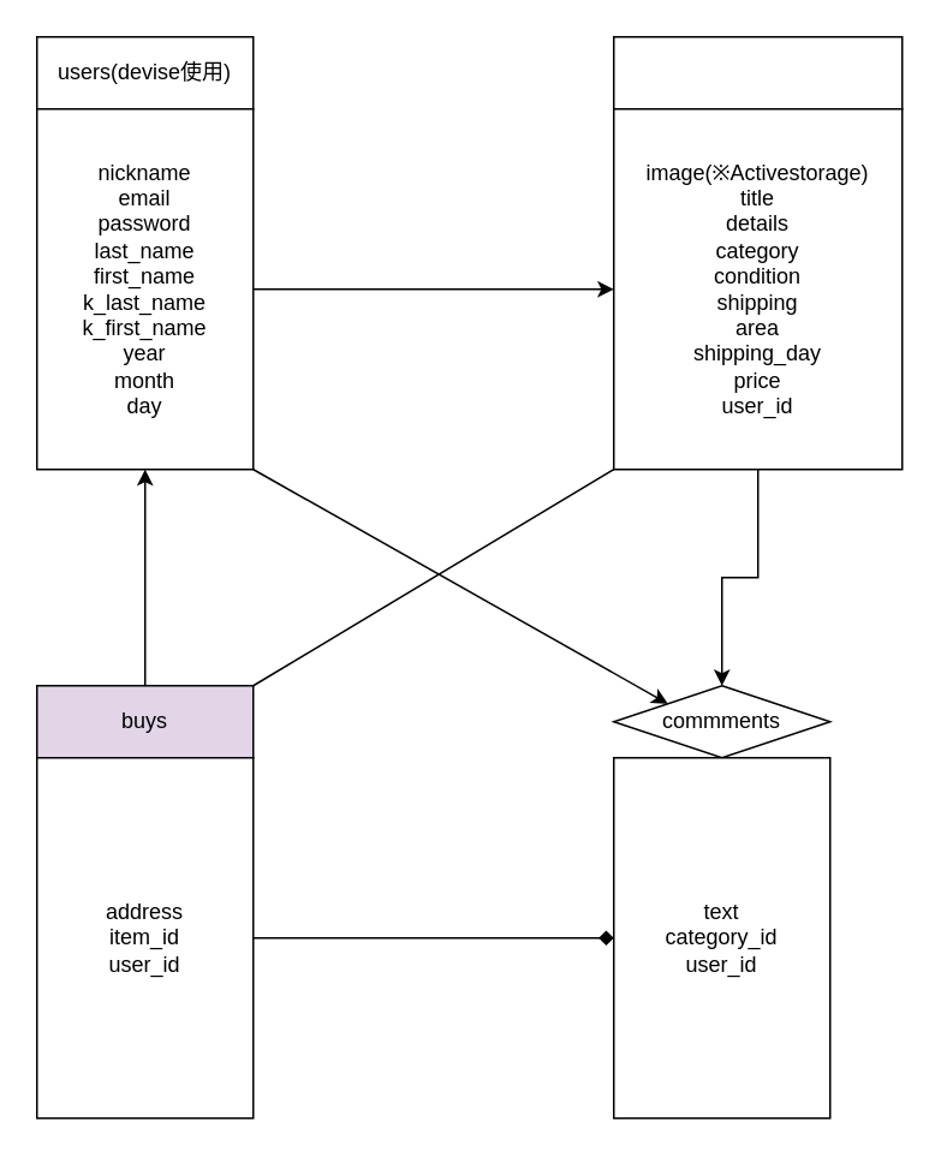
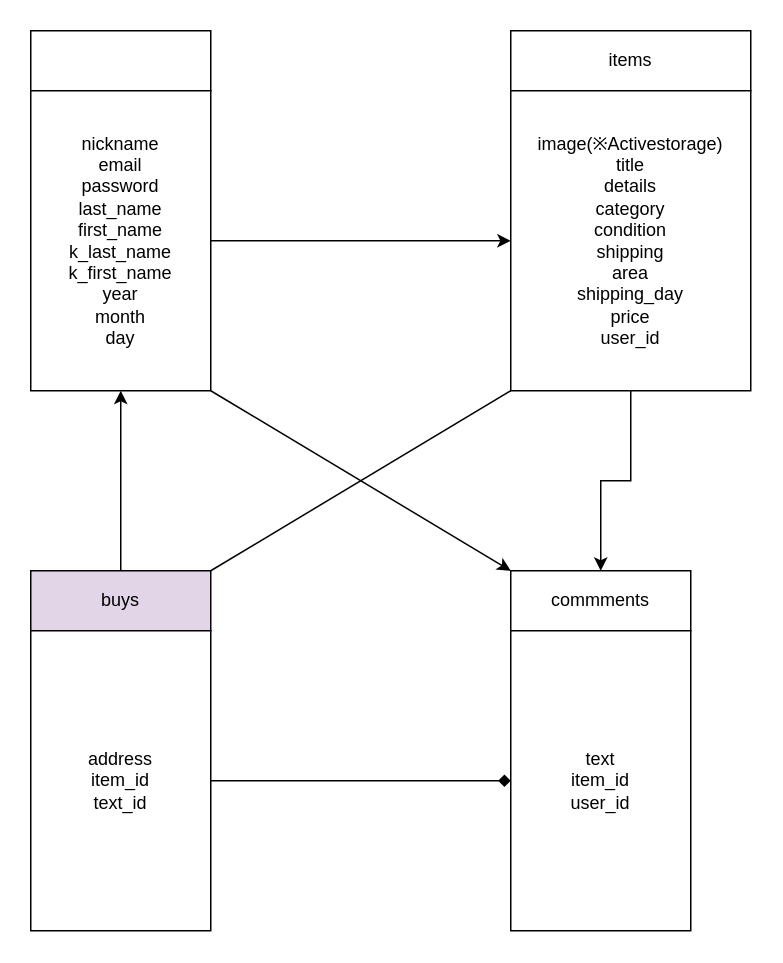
  <mxCell id="0" />
  <mxCell id="1" parent="0" />
  <mxCell id="2" value="" style="group" vertex="1" connectable="0" parent="1"><mxGeometry x="20" y="20" width="120" height="240" as="geometry" /></mxCell>
  <mxCell id="3" value="" style="rounded=0;whiteSpace=wrap;html=1;" vertex="1" parent="2"><mxGeometry width="120" height="40" as="geometry" /></mxCell>
  <mxCell id="4" value="" style="rounded=0;whiteSpace=wrap;html=1;" vertex="1" parent="2"><mxGeometry y="40" width="120" height="200" as="geometry" /></mxCell>
- <mxCell id="5" value="users(devise使用)" style="text;html=1;strokeColor=none;fillColor=none;align=center;verticalAlign=middle;whiteSpace=wrap;rounded=0;" vertex="1" parent="2"><mxGeometry width="120" height="40" as="geometry" /></mxCell>
  <mxCell id="6" value="nickname&lt;br&gt;email&lt;br&gt;password&lt;br&gt;last_name&lt;br&gt;first_name&lt;br&gt;k_last_name&lt;br&gt;k_first_name&lt;br&gt;year&lt;br&gt;month&lt;br&gt;day" style="text;html=1;strokeColor=none;fillColor=none;align=center;verticalAlign=middle;whiteSpace=wrap;rounded=0;" vertex="1" parent="2"><mxGeometry y="40" width="120" height="200" as="geometry" /></mxCell>
  <mxCell id="7" value="" style="group" vertex="1" connectable="0" parent="1"><mxGeometry x="340" y="20" width="160" height="240" as="geometry" /></mxCell>
  <mxCell id="8" value="" style="rounded=0;whiteSpace=wrap;html=1;" vertex="1" parent="7"><mxGeometry width="160" height="40" as="geometry" /></mxCell>
  <mxCell id="9" value="" style="rounded=0;whiteSpace=wrap;html=1;" vertex="1" parent="7"><mxGeometry y="40" width="160" height="200" as="geometry" /></mxCell>
+ <mxCell id="10" value="items" style="text;html=1;strokeColor=none;fillColor=none;align=center;verticalAlign=middle;whiteSpace=wrap;rounded=0;" vertex="1" parent="7"><mxGeometry width="160" height="40" as="geometry" /></mxCell>
  <mxCell id="11" value="image(※Activestorage)&lt;br&gt;title&lt;br&gt;details&lt;br&gt;category&lt;br&gt;condition&lt;br&gt;shipping&lt;br&gt;area&lt;br&gt;shipping_day&lt;br&gt;price&lt;br&gt;user_id" style="text;html=1;strokeColor=none;fillColor=none;align=center;verticalAlign=middle;whiteSpace=wrap;rounded=0;" vertex="1" parent="7"><mxGeometry y="40" width="160" height="200" as="geometry" /></mxCell>
  <mxCell id="12" value="" style="group" vertex="1" connectable="0" parent="1"><mxGeometry x="20" y="380" width="120" height="240" as="geometry" /></mxCell>
  <mxCell id="13" value="buys" style="rounded=0;whiteSpace=wrap;html=1;fillColor=#e1d5e7;" vertex="1" parent="12"><mxGeometry width="120" height="40" as="geometry" /></mxCell>
  <mxCell id="14" value="" style="rounded=0;whiteSpace=wrap;html=1;" vertex="1" parent="12"><mxGeometry y="40" width="120" height="200" as="geometry" /></mxCell>
- <mxCell id="15" value="address&lt;br&gt;item_id&lt;br&gt;user_id" style="text;html=1;strokeColor=none;fillColor=none;align=center;verticalAlign=middle;whiteSpace=wrap;rounded=0;" vertex="1" parent="12"><mxGeometry y="40" width="120" height="200" as="geometry" /></mxCell>
+ <mxCell id="15" value="address&lt;br&gt;item_id&lt;br&gt;text_id" style="text;html=1;strokeColor=none;fillColor=none;align=center;verticalAlign=middle;whiteSpace=wrap;rounded=0;" vertex="1" parent="12"><mxGeometry y="40" width="120" height="200" as="geometry" /></mxCell>
  <mxCell id="16" value="" style="group" vertex="1" connectable="0" parent="1"><mxGeometry x="340" y="380" width="120" height="240" as="geometry" /></mxCell>
- <mxCell id="17" value="commments" style="rhombus;whiteSpace=wrap;html=1;" vertex="1" parent="16"><mxGeometry width="120" height="40" as="geometry" /></mxCell>
+ <mxCell id="17" value="commments" style="rounded=0;whiteSpace=wrap;html=1;" vertex="1" parent="16"><mxGeometry width="120" height="40" as="geometry" /></mxCell>
  <mxCell id="18" value="" style="rounded=0;whiteSpace=wrap;html=1;" vertex="1" parent="16"><mxGeometry y="40" width="120" height="200" as="geometry" /></mxCell>
- <mxCell id="19" value="text&lt;br&gt;category_id&lt;br&gt;user_id" style="text;html=1;strokeColor=none;fillColor=none;align=center;verticalAlign=middle;whiteSpace=wrap;rounded=0;" vertex="1" parent="16"><mxGeometry y="40" width="120" height="200" as="geometry" /></mxCell>
+ <mxCell id="19" value="text&lt;br&gt;item_id&lt;br&gt;user_id" style="text;html=1;strokeColor=none;fillColor=none;align=center;verticalAlign=middle;whiteSpace=wrap;rounded=0;" vertex="1" parent="16"><mxGeometry y="40" width="120" height="200" as="geometry" /></mxCell>
  <mxCell id="20" style="edgeStyle=orthogonalEdgeStyle;rounded=0;orthogonalLoop=1;jettySize=auto;html=1;exitX=1;exitY=0.5;exitDx=0;exitDy=0;entryX=0;entryY=0.5;entryDx=0;entryDy=0;" edge="1" parent="1" source="6" target="11"><mxGeometry relative="1" as="geometry" /></mxCell>
  <mxCell id="21" style="edgeStyle=orthogonalEdgeStyle;rounded=0;orthogonalLoop=1;jettySize=auto;html=1;exitX=0.5;exitY=1;exitDx=0;exitDy=0;entryX=0.5;entryY=0;entryDx=0;entryDy=0;" edge="1" parent="1" source="11" target="17"><mxGeometry relative="1" as="geometry" /></mxCell>
  <mxCell id="22" style="edgeStyle=orthogonalEdgeStyle;rounded=0;orthogonalLoop=1;jettySize=auto;html=1;exitX=1;exitY=0.5;exitDx=0;exitDy=0;entryX=0;entryY=0.5;entryDx=0;entryDy=0;endArrow=diamond;" edge="1" parent="1" source="15" target="19"><mxGeometry relative="1" as="geometry" /></mxCell>
  <mxCell id="23" value="" style="endArrow=none;html=1;exitX=1;exitY=0;exitDx=0;exitDy=0;entryX=0;entryY=1;entryDx=0;entryDy=0;" edge="1" parent="1" source="13" target="11"><mxGeometry width="50" height="50" relative="1" as="geometry"><mxPoint x="160" y="370" as="sourcePoint" /><mxPoint x="210" y="320" as="targetPoint" /></mxGeometry></mxCell>
  <mxCell id="24" value="" style="endArrow=classic;html=1;exitX=1;exitY=1;exitDx=0;exitDy=0;entryX=0;entryY=0;entryDx=0;entryDy=0;" edge="1" parent="1" source="6" target="17"><mxGeometry width="50" height="50" relative="1" as="geometry"><mxPoint x="320" y="340" as="sourcePoint" /><mxPoint x="370" y="290" as="targetPoint" /></mxGeometry></mxCell>
  <mxCell id="25" style="edgeStyle=orthogonalEdgeStyle;rounded=0;orthogonalLoop=1;jettySize=auto;html=1;exitX=0.5;exitY=0;exitDx=0;exitDy=0;entryX=0.5;entryY=1;entryDx=0;entryDy=0;" edge="1" parent="1" source="13" target="6"><mxGeometry relative="1" as="geometry" /></mxCell>
